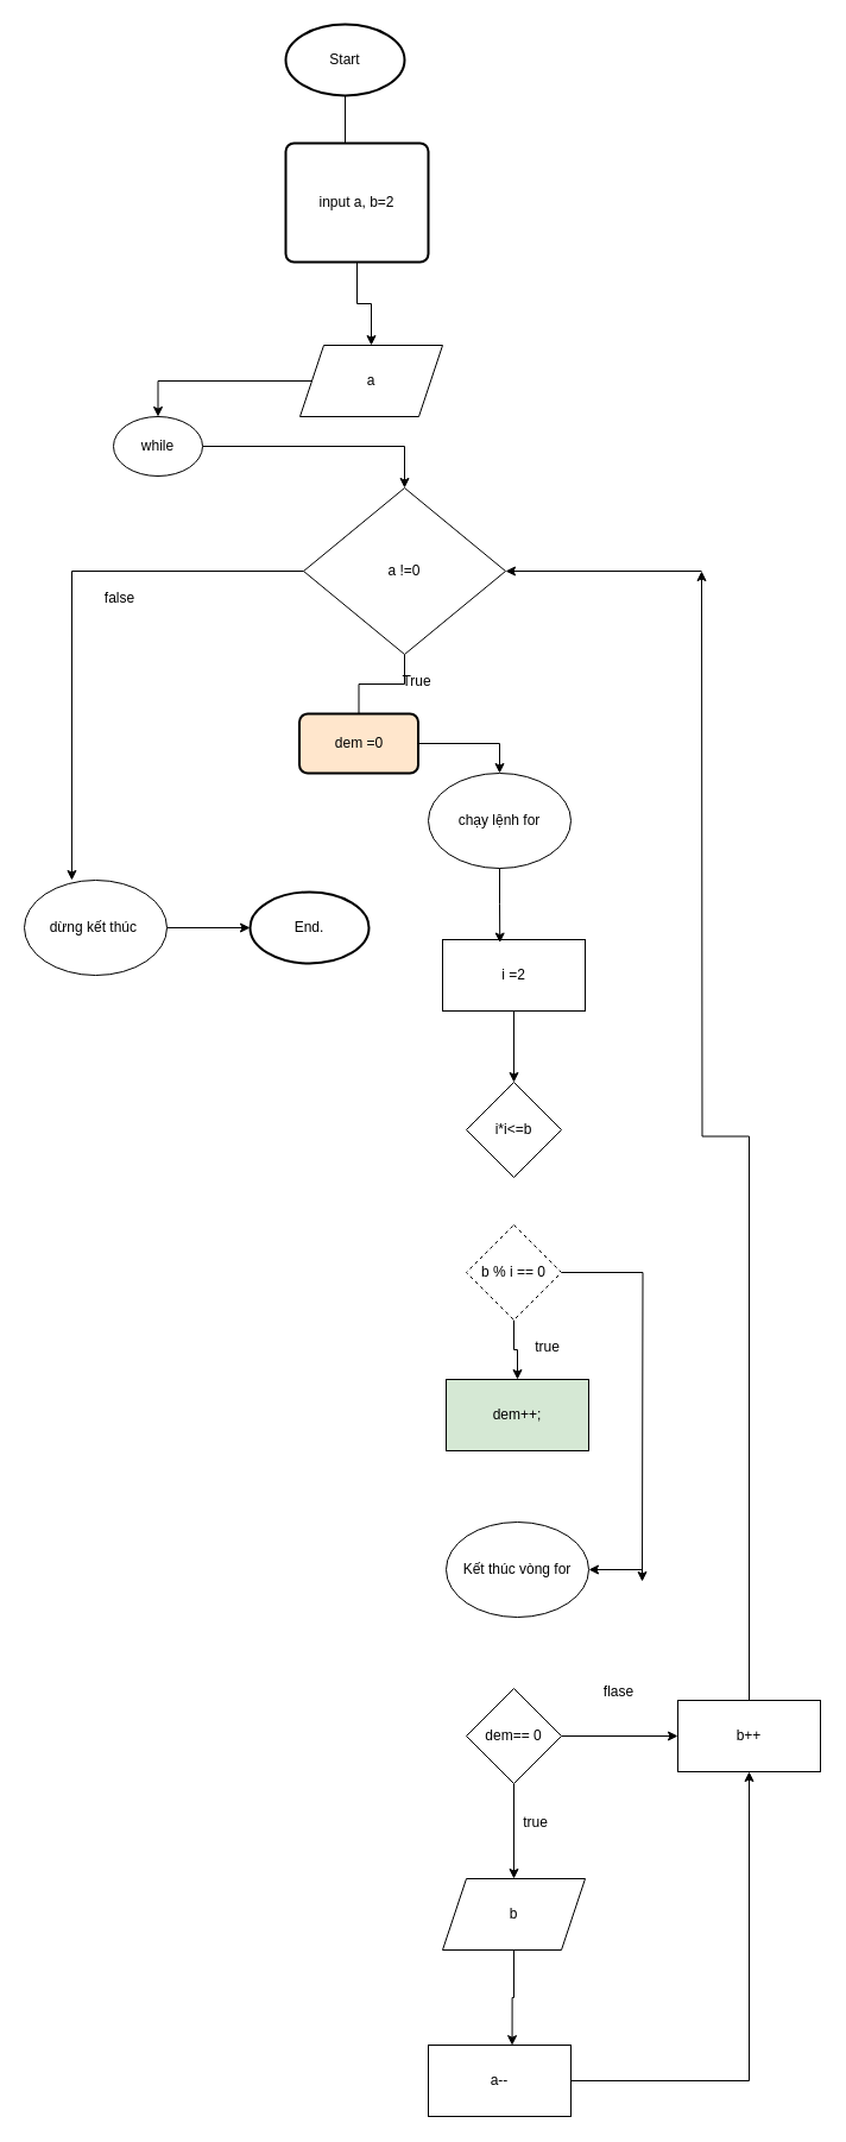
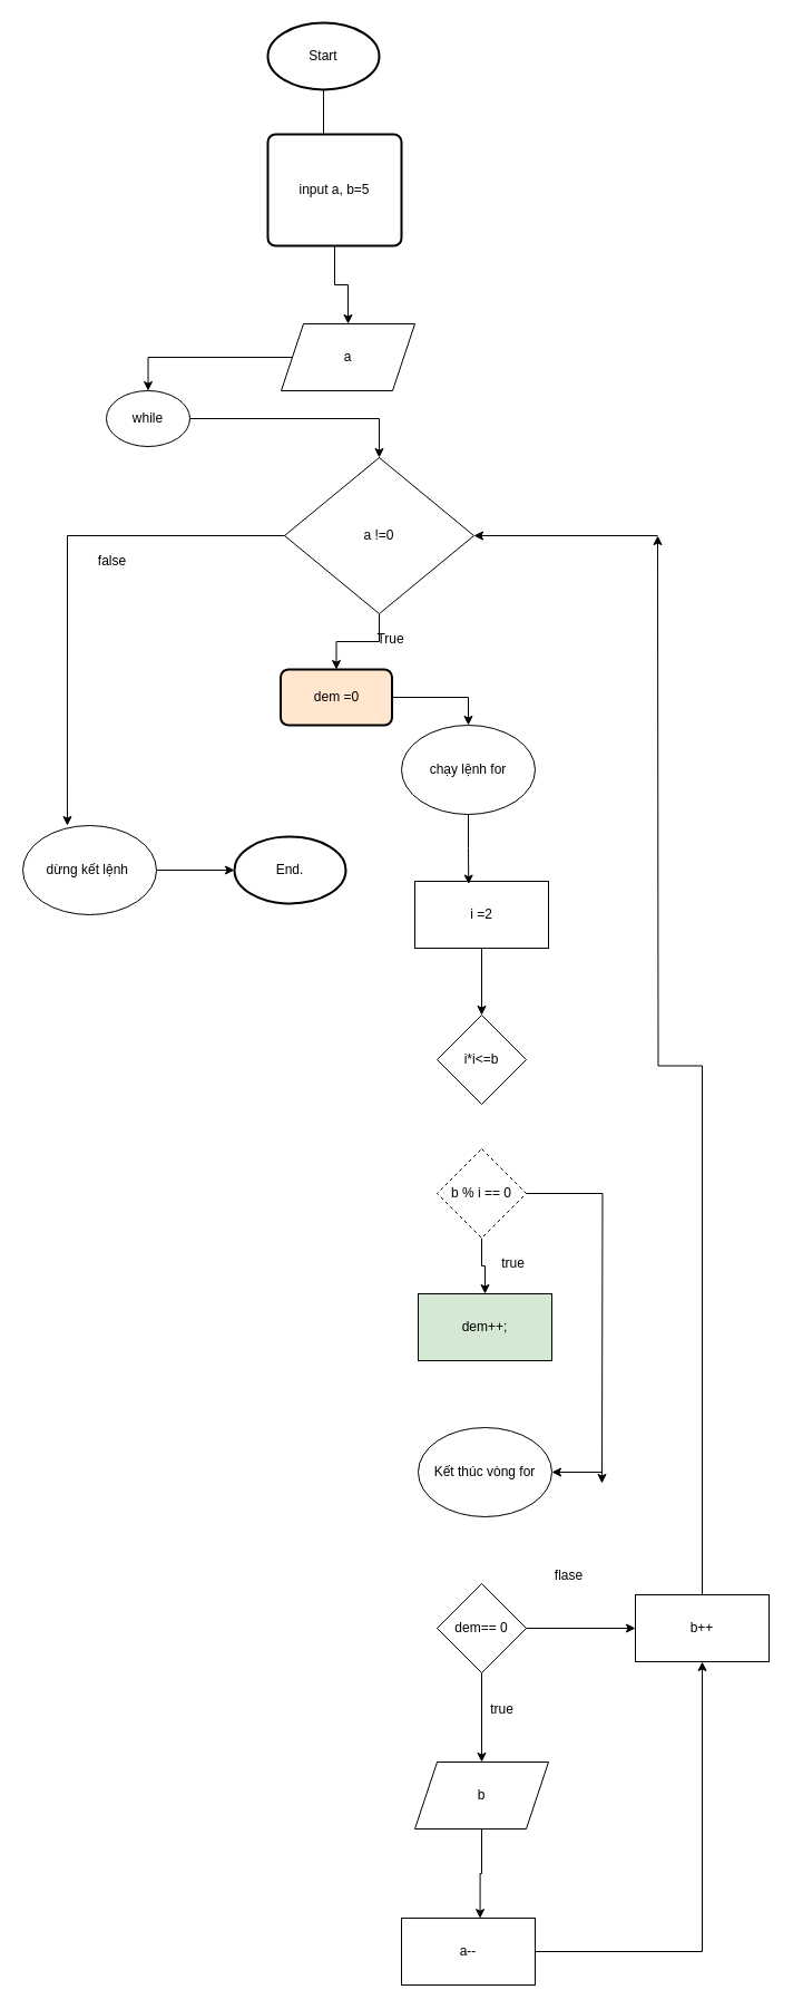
  <mxCell id="0" />
  <mxCell id="1" parent="0" />
  <mxCell id="2" style="edgeStyle=orthogonalEdgeStyle;rounded=0;orthogonalLoop=1;jettySize=auto;html=1;exitX=0.5;exitY=1;exitDx=0;exitDy=0;exitPerimeter=0;" parent="1" source="3" edge="1"><mxGeometry relative="1" as="geometry"><mxPoint x="287.529" y="130" as="targetPoint" /><Array as="points"><mxPoint x="290" y="130" /></Array></mxGeometry></mxCell>
  <mxCell id="3" value="Start" style="strokeWidth=2;html=1;shape=mxgraph.flowchart.start_1;whiteSpace=wrap;" parent="1" vertex="1"><mxGeometry x="240" y="20" width="100" height="60" as="geometry" /></mxCell>
  <mxCell id="4" style="edgeStyle=orthogonalEdgeStyle;rounded=0;orthogonalLoop=1;jettySize=auto;html=1;exitX=0.5;exitY=1;exitDx=0;exitDy=0;" parent="1" source="5" target="13" edge="1"><mxGeometry relative="1" as="geometry"><mxPoint x="640" y="310" as="targetPoint" /></mxGeometry></mxCell>
- <mxCell id="5" value="input a, b=2" style="rounded=1;whiteSpace=wrap;html=1;absoluteArcSize=1;arcSize=14;strokeWidth=2;" parent="1" vertex="1"><mxGeometry x="240" y="120" width="120" height="100" as="geometry" /></mxCell>
- <mxCell id="6" style="edgeStyle=orthogonalEdgeStyle;rounded=0;orthogonalLoop=1;jettySize=auto;html=1;exitX=0.5;exitY=1;exitDx=0;exitDy=0;endArrow=none;" parent="1" source="7" target="9" edge="1"><mxGeometry relative="1" as="geometry" /></mxCell>
+ <mxCell id="5" value="input a, b=5" style="rounded=1;whiteSpace=wrap;html=1;absoluteArcSize=1;arcSize=14;strokeWidth=2;" parent="1" vertex="1"><mxGeometry x="240" y="120" width="120" height="100" as="geometry" /></mxCell>
+ <mxCell id="6" style="edgeStyle=orthogonalEdgeStyle;rounded=0;orthogonalLoop=1;jettySize=auto;html=1;exitX=0.5;exitY=1;exitDx=0;exitDy=0;" parent="1" source="7" target="9" edge="1"><mxGeometry relative="1" as="geometry" /></mxCell>
  <mxCell id="7" value="a !=0" style="rhombus;whiteSpace=wrap;html=1;" parent="1" vertex="1"><mxGeometry x="255" y="410" width="170" height="140" as="geometry" /></mxCell>
  <mxCell id="8" style="edgeStyle=orthogonalEdgeStyle;rounded=0;orthogonalLoop=1;jettySize=auto;html=1;entryX=0.5;entryY=0;entryDx=0;entryDy=0;" edge="1" parent="1" source="9" target="17"><mxGeometry relative="1" as="geometry" /></mxCell>
  <mxCell id="9" value="dem =0" style="rounded=1;whiteSpace=wrap;html=1;absoluteArcSize=1;arcSize=14;strokeWidth=2;fillColor=#ffe6cc;" parent="1" vertex="1"><mxGeometry x="251.5" y="600" width="100" height="50" as="geometry" /></mxCell>
  <mxCell id="10" value="End." style="strokeWidth=2;html=1;shape=mxgraph.flowchart.start_1;whiteSpace=wrap;" parent="1" vertex="1"><mxGeometry x="210" y="750" width="100" height="60" as="geometry" /></mxCell>
  <mxCell id="11" value="True" style="text;html=1;align=center;verticalAlign=middle;resizable=0;points=[];autosize=1;strokeColor=none;fillColor=none;" parent="1" vertex="1"><mxGeometry x="325" y="558" width="50" height="30" as="geometry" /></mxCell>
  <mxCell id="12" style="edgeStyle=orthogonalEdgeStyle;rounded=0;orthogonalLoop=1;jettySize=auto;html=1;entryX=0.5;entryY=0;entryDx=0;entryDy=0;" edge="1" parent="1" source="13" target="15"><mxGeometry relative="1" as="geometry" /></mxCell>
  <mxCell id="13" value="a" style="shape=parallelogram;perimeter=parallelogramPerimeter;whiteSpace=wrap;html=1;fixedSize=1;" vertex="1" parent="1"><mxGeometry x="252" y="290" width="120" height="60" as="geometry" /></mxCell>
  <mxCell id="14" style="edgeStyle=orthogonalEdgeStyle;rounded=0;orthogonalLoop=1;jettySize=auto;html=1;" edge="1" parent="1" source="15" target="7"><mxGeometry relative="1" as="geometry" /></mxCell>
  <mxCell id="15" value="while" style="ellipse;whiteSpace=wrap;html=1;" vertex="1" parent="1"><mxGeometry x="95" y="350" width="75" height="50" as="geometry" /></mxCell>
  <mxCell id="16" value="false" style="text;html=1;align=center;verticalAlign=middle;resizable=0;points=[];autosize=1;strokeColor=none;fillColor=none;" vertex="1" parent="1"><mxGeometry x="75" y="488" width="50" height="30" as="geometry" /></mxCell>
  <mxCell id="17" value="chạy lệnh for" style="ellipse;whiteSpace=wrap;html=1;" vertex="1" parent="1"><mxGeometry x="360" y="650" width="120" height="80" as="geometry" /></mxCell>
  <mxCell id="18" style="edgeStyle=orthogonalEdgeStyle;rounded=0;orthogonalLoop=1;jettySize=auto;html=1;entryX=0.5;entryY=0;entryDx=0;entryDy=0;" edge="1" parent="1" source="19" target="24"><mxGeometry relative="1" as="geometry" /></mxCell>
  <mxCell id="19" value="i =2" style="rounded=0;whiteSpace=wrap;html=1;" vertex="1" parent="1"><mxGeometry x="372" y="790" width="120" height="60" as="geometry" /></mxCell>
  <mxCell id="20" style="edgeStyle=orthogonalEdgeStyle;rounded=0;orthogonalLoop=1;jettySize=auto;html=1;entryX=0.402;entryY=0.043;entryDx=0;entryDy=0;entryPerimeter=0;" edge="1" parent="1" source="17" target="19"><mxGeometry relative="1" as="geometry" /></mxCell>
  <mxCell id="21" style="edgeStyle=orthogonalEdgeStyle;rounded=0;orthogonalLoop=1;jettySize=auto;html=1;entryX=0;entryY=0.5;entryDx=0;entryDy=0;entryPerimeter=0;" edge="1" parent="1" source="22" target="10"><mxGeometry relative="1" as="geometry"><mxPoint x="210" y="1220" as="targetPoint" /></mxGeometry></mxCell>
- <mxCell id="22" value="dừng kết thúc&amp;nbsp;" style="ellipse;whiteSpace=wrap;html=1;" vertex="1" parent="1"><mxGeometry x="20" y="740" width="120" height="80" as="geometry" /></mxCell>
+ <mxCell id="22" value="dừng kết lệnh&amp;nbsp;" style="ellipse;whiteSpace=wrap;html=1;" vertex="1" parent="1"><mxGeometry x="20" y="740" width="120" height="80" as="geometry" /></mxCell>
  <mxCell id="23" style="edgeStyle=orthogonalEdgeStyle;rounded=0;orthogonalLoop=1;jettySize=auto;html=1;entryX=0.333;entryY=0;entryDx=0;entryDy=0;entryPerimeter=0;" edge="1" parent="1" source="7" target="22"><mxGeometry relative="1" as="geometry" /></mxCell>
  <mxCell id="24" value="i*i&amp;lt;=b" style="rhombus;whiteSpace=wrap;html=1;" vertex="1" parent="1"><mxGeometry x="392" y="910" width="80" height="80" as="geometry" /></mxCell>
  <mxCell id="25" style="edgeStyle=orthogonalEdgeStyle;rounded=0;orthogonalLoop=1;jettySize=auto;html=1;" edge="1" parent="1" source="27" target="28"><mxGeometry relative="1" as="geometry" /></mxCell>
  <mxCell id="26" style="edgeStyle=orthogonalEdgeStyle;rounded=0;orthogonalLoop=1;jettySize=auto;html=1;" edge="1" parent="1" source="27"><mxGeometry relative="1" as="geometry"><mxPoint x="540" y="1330" as="targetPoint" /></mxGeometry></mxCell>
  <mxCell id="27" value="b % i == 0" style="rhombus;whiteSpace=wrap;html=1;dashed=1;" vertex="1" parent="1"><mxGeometry x="392" y="1030" width="80" height="80" as="geometry" /></mxCell>
  <mxCell id="28" value="dem++;" style="whiteSpace=wrap;html=1;fillColor=#d5e8d4;" vertex="1" parent="1"><mxGeometry x="375" y="1160" width="120" height="60" as="geometry" /></mxCell>
  <mxCell id="29" value="true" style="text;html=1;align=center;verticalAlign=middle;resizable=0;points=[];autosize=1;strokeColor=none;fillColor=none;" vertex="1" parent="1"><mxGeometry x="440" y="1118" width="40" height="30" as="geometry" /></mxCell>
  <mxCell id="30" value="Kết thúc vòng for" style="ellipse;whiteSpace=wrap;html=1;" vertex="1" parent="1"><mxGeometry x="375" y="1280" width="120" height="80" as="geometry" /></mxCell>
  <mxCell id="31" value="" style="endArrow=classic;html=1;rounded=0;entryX=1;entryY=0.5;entryDx=0;entryDy=0;" edge="1" parent="1" target="30"><mxGeometry width="50" height="50" relative="1" as="geometry"><mxPoint x="540" y="1320" as="sourcePoint" /><mxPoint x="500" y="1320" as="targetPoint" /></mxGeometry></mxCell>
  <mxCell id="32" style="edgeStyle=orthogonalEdgeStyle;rounded=0;orthogonalLoop=1;jettySize=auto;html=1;" edge="1" parent="1" source="34" target="35"><mxGeometry relative="1" as="geometry" /></mxCell>
  <mxCell id="33" style="edgeStyle=orthogonalEdgeStyle;rounded=0;orthogonalLoop=1;jettySize=auto;html=1;entryX=0;entryY=0.5;entryDx=0;entryDy=0;" edge="1" parent="1" source="34" target="41"><mxGeometry relative="1" as="geometry" /></mxCell>
  <mxCell id="34" value="dem== 0" style="rhombus;whiteSpace=wrap;html=1;" vertex="1" parent="1"><mxGeometry x="392" y="1420" width="80" height="80" as="geometry" /></mxCell>
  <mxCell id="35" value="b" style="shape=parallelogram;perimeter=parallelogramPerimeter;whiteSpace=wrap;html=1;fixedSize=1;" vertex="1" parent="1"><mxGeometry x="372" y="1580" width="120" height="60" as="geometry" /></mxCell>
  <mxCell id="36" value="true" style="text;html=1;align=center;verticalAlign=middle;resizable=0;points=[];autosize=1;strokeColor=none;fillColor=none;" vertex="1" parent="1"><mxGeometry x="430" y="1518" width="40" height="30" as="geometry" /></mxCell>
  <mxCell id="37" style="edgeStyle=orthogonalEdgeStyle;rounded=0;orthogonalLoop=1;jettySize=auto;html=1;entryX=0.5;entryY=1;entryDx=0;entryDy=0;" edge="1" parent="1" source="38" target="41"><mxGeometry relative="1" as="geometry" /></mxCell>
  <mxCell id="38" value="a--" style="whiteSpace=wrap;html=1;" vertex="1" parent="1"><mxGeometry x="360" y="1720" width="120" height="60" as="geometry" /></mxCell>
  <mxCell id="39" style="edgeStyle=orthogonalEdgeStyle;rounded=0;orthogonalLoop=1;jettySize=auto;html=1;entryX=0.588;entryY=0.003;entryDx=0;entryDy=0;entryPerimeter=0;" edge="1" parent="1" source="35" target="38"><mxGeometry relative="1" as="geometry" /></mxCell>
  <mxCell id="40" style="edgeStyle=orthogonalEdgeStyle;rounded=0;orthogonalLoop=1;jettySize=auto;html=1;" edge="1" parent="1" source="41"><mxGeometry relative="1" as="geometry"><mxPoint x="590" y="480" as="targetPoint" /></mxGeometry></mxCell>
  <mxCell id="41" value="b++" style="whiteSpace=wrap;html=1;" vertex="1" parent="1"><mxGeometry x="570" y="1430" width="120" height="60" as="geometry" /></mxCell>
- <mxCell id="42" value="flase" style="text;html=1;align=center;verticalAlign=middle;resizable=0;points=[];autosize=1;strokeColor=none;fillColor=none;" vertex="1" parent="1"><mxGeometry x="495" y="1408" width="50" height="30" as="geometry" /></mxCell>
+ <mxCell id="42" value="flase" style="text;html=1;align=center;verticalAlign=middle;resizable=0;points=[];autosize=1;strokeColor=none;fillColor=none;" vertex="1" parent="1"><mxGeometry x="485" y="1398" width="50" height="30" as="geometry" /></mxCell>
  <mxCell id="43" value="" style="endArrow=classic;html=1;rounded=0;entryX=1;entryY=0.5;entryDx=0;entryDy=0;" edge="1" parent="1" target="7"><mxGeometry width="50" height="50" relative="1" as="geometry"><mxPoint x="590" y="480" as="sourcePoint" /><mxPoint x="270" y="500" as="targetPoint" /></mxGeometry></mxCell>
